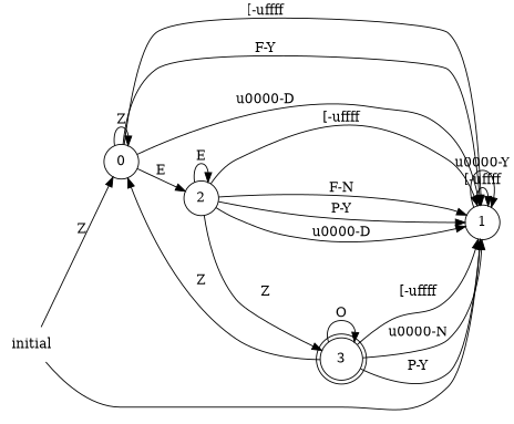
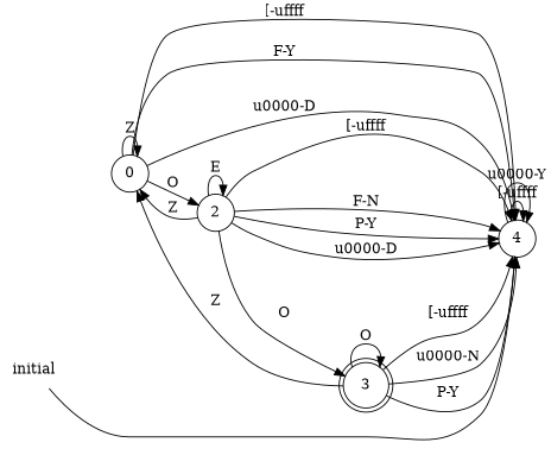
  digraph {
    rankdir=LR
    node [shape=circle]
    0
-   1
+   1 [label=4]
    2
    3 [shape=doublecircle]
    initial [shape=plaintext]
    0 -> 0 [label=Z]
    0 -> 1 [label="[-\uffff"]
    0 -> 1 [label="F-Y"]
    0 -> 1 [label="\u0000-D"]
-   0 -> 2 [label=E]
+   0 -> 2 [label=O]
    1 -> 1 [label="[-\uffff"]
    1 -> 1 [label="\u0000-Y"]
-   initial -> 0 [label=Z]
+   2 -> 0 [label=Z]
    2 -> 1 [label="[-\uffff"]
    2 -> 1 [label="F-N"]
    2 -> 1 [label="P-Y"]
    2 -> 1 [label="\u0000-D"]
    2 -> 2 [label=E]
-   2 -> 3 [label=Z]
+   2 -> 3 [label=O]
    3 -> 0 [label=Z]
    3 -> 1 [label="[-\uffff"]
    3 -> 1 [label="\u0000-N"]
    3 -> 1 [label="P-Y"]
    3 -> 3 [label=O]
    initial -> 1
  }
